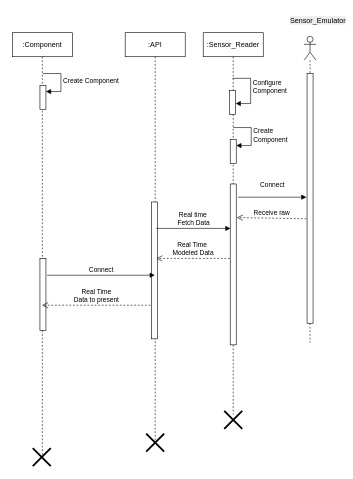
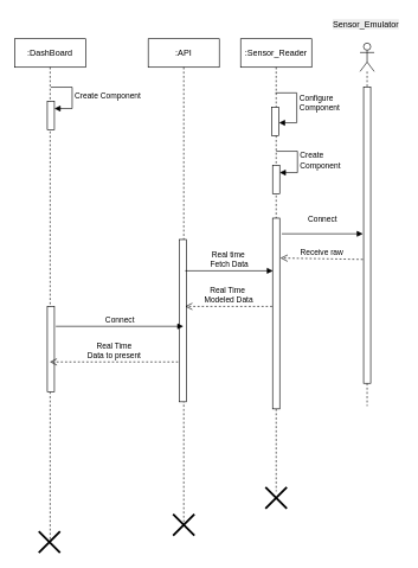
  <mxCell id="0" />
  <mxCell id="1" parent="0" />
  <mxCell id="2" value="" style="shape=umlLifeline;perimeter=lifelinePerimeter;whiteSpace=wrap;html=1;container=1;dropTarget=0;collapsible=0;recursiveResize=0;outlineConnect=0;portConstraint=eastwest;newEdgeStyle={&quot;curved&quot;:0,&quot;rounded&quot;:0};participant=umlActor;" vertex="1" parent="1"><mxGeometry x="506" y="60" width="20" height="510" as="geometry" /></mxCell>
  <mxCell id="3" value="" style="html=1;points=[[0,0,0,0,5],[0,1,0,0,-5],[1,0,0,0,5],[1,1,0,0,-5]];perimeter=orthogonalPerimeter;outlineConnect=0;targetShapes=umlLifeline;portConstraint=eastwest;newEdgeStyle={&quot;curved&quot;:0,&quot;rounded&quot;:0};" vertex="1" parent="2"><mxGeometry x="5" y="62" width="10" height="416" as="geometry" /></mxCell>
- <mxCell id="4" value="&lt;span style=&quot;color: rgb(0, 0, 0); font-family: Helvetica; font-size: 12px; font-style: normal; font-variant-ligatures: normal; font-variant-caps: normal; font-weight: 400; letter-spacing: normal; orphans: 2; text-align: center; text-indent: 0px; text-transform: none; widows: 2; word-spacing: 0px; -webkit-text-stroke-width: 0px; white-space: normal; background-color: rgb(236, 236, 236); text-decoration-thickness: initial; text-decoration-style: initial; text-decoration-color: initial; display: inline !important; float: none;&quot;&gt;Sensor_Emulator&lt;/span&gt;" style="text;whiteSpace=wrap;html=1;" vertex="1" parent="1"><mxGeometry x="481" y="20" width="100" height="30" as="geometry" /></mxCell>
+ <mxCell id="4" value="&lt;span style=&quot;color: rgb(0, 0, 0); font-family: Helvetica; font-size: 12px; font-style: normal; font-variant-ligatures: normal; font-variant-caps: normal; font-weight: 400; letter-spacing: normal; orphans: 2; text-align: center; text-indent: 0px; text-transform: none; widows: 2; word-spacing: 0px; -webkit-text-stroke-width: 0px; white-space: normal; background-color: rgb(236, 236, 236); text-decoration-thickness: initial; text-decoration-style: initial; text-decoration-color: initial; display: inline !important; float: none;&quot;&gt;Sensor_Emulator&lt;/span&gt;" style="text;whiteSpace=wrap;html=1;" vertex="1" parent="1"><mxGeometry x="466" y="20" width="100" height="30" as="geometry" /></mxCell>
  <mxCell id="5" value=":Sensor_Reader" style="shape=umlLifeline;perimeter=lifelinePerimeter;whiteSpace=wrap;html=1;container=1;dropTarget=0;collapsible=0;recursiveResize=0;outlineConnect=0;portConstraint=eastwest;newEdgeStyle={&quot;curved&quot;:0,&quot;rounded&quot;:0};" vertex="1" parent="1"><mxGeometry x="338" y="54" width="100" height="636" as="geometry" /></mxCell>
  <mxCell id="6" value="" style="html=1;points=[[0,0,0,0,5],[0,1,0,0,-5],[1,0,0,0,5],[1,1,0,0,-5]];perimeter=orthogonalPerimeter;outlineConnect=0;targetShapes=umlLifeline;portConstraint=eastwest;newEdgeStyle={&quot;curved&quot;:0,&quot;rounded&quot;:0};" vertex="1" parent="5"><mxGeometry x="45" y="252" width="10" height="268" as="geometry" /></mxCell>
  <mxCell id="7" value="" style="html=1;points=[[0,0,0,0,5],[0,1,0,0,-5],[1,0,0,0,5],[1,1,0,0,-5]];perimeter=orthogonalPerimeter;outlineConnect=0;targetShapes=umlLifeline;portConstraint=eastwest;newEdgeStyle={&quot;curved&quot;:0,&quot;rounded&quot;:0};" vertex="1" parent="5"><mxGeometry x="44" y="96.04" width="10" height="40" as="geometry" /></mxCell>
  <mxCell id="8" value="Configure&lt;div&gt;Component&lt;/div&gt;" style="html=1;align=left;spacingLeft=2;endArrow=block;rounded=0;edgeStyle=orthogonalEdgeStyle;curved=0;rounded=0;" edge="1" target="7" parent="5"><mxGeometry x="-0.093" relative="1" as="geometry"><mxPoint x="49" y="76.04" as="sourcePoint" /><Array as="points"><mxPoint x="79" y="76" /><mxPoint x="79" y="118" /></Array><mxPoint as="offset" /></mxGeometry></mxCell>
  <mxCell id="9" value="" style="html=1;points=[[0,0,0,0,5],[0,1,0,0,-5],[1,0,0,0,5],[1,1,0,0,-5]];perimeter=orthogonalPerimeter;outlineConnect=0;targetShapes=umlLifeline;portConstraint=eastwest;newEdgeStyle={&quot;curved&quot;:0,&quot;rounded&quot;:0};" vertex="1" parent="5"><mxGeometry x="45" y="178" width="10" height="40" as="geometry" /></mxCell>
  <mxCell id="10" value="Create&lt;br&gt;Component" style="html=1;align=left;spacingLeft=2;endArrow=block;rounded=0;edgeStyle=orthogonalEdgeStyle;curved=0;rounded=0;" edge="1" target="9" parent="5"><mxGeometry relative="1" as="geometry"><mxPoint x="50" y="158" as="sourcePoint" /><Array as="points"><mxPoint x="80" y="188" /></Array></mxGeometry></mxCell>
  <mxCell id="11" value=":API" style="shape=umlLifeline;perimeter=lifelinePerimeter;whiteSpace=wrap;html=1;container=1;dropTarget=0;collapsible=0;recursiveResize=0;outlineConnect=0;portConstraint=eastwest;newEdgeStyle={&quot;curved&quot;:0,&quot;rounded&quot;:0};" vertex="1" parent="1"><mxGeometry x="208" y="54" width="100" height="682" as="geometry" /></mxCell>
  <mxCell id="12" value="" style="html=1;points=[[0,0,0,0,5],[0,1,0,0,-5],[1,0,0,0,5],[1,1,0,0,-5]];perimeter=orthogonalPerimeter;outlineConnect=0;targetShapes=umlLifeline;portConstraint=eastwest;newEdgeStyle={&quot;curved&quot;:0,&quot;rounded&quot;:0};" vertex="1" parent="11"><mxGeometry x="44" y="282" width="10" height="228" as="geometry" /></mxCell>
- <mxCell id="13" value=":Component" style="shape=umlLifeline;perimeter=lifelinePerimeter;whiteSpace=wrap;html=1;container=1;dropTarget=0;collapsible=0;recursiveResize=0;outlineConnect=0;portConstraint=eastwest;newEdgeStyle={&quot;curved&quot;:0,&quot;rounded&quot;:0};" vertex="1" parent="1"><mxGeometry x="20" y="54" width="100" height="706" as="geometry" /></mxCell>
+ <mxCell id="13" value=":DashBoard" style="shape=umlLifeline;perimeter=lifelinePerimeter;whiteSpace=wrap;html=1;container=1;dropTarget=0;collapsible=0;recursiveResize=0;outlineConnect=0;portConstraint=eastwest;newEdgeStyle={&quot;curved&quot;:0,&quot;rounded&quot;:0};" vertex="1" parent="1"><mxGeometry x="20" y="54" width="100" height="706" as="geometry" /></mxCell>
  <mxCell id="14" value="" style="html=1;points=[[0,0,0,0,5],[0,1,0,0,-5],[1,0,0,0,5],[1,1,0,0,-5]];perimeter=orthogonalPerimeter;outlineConnect=0;targetShapes=umlLifeline;portConstraint=eastwest;newEdgeStyle={&quot;curved&quot;:0,&quot;rounded&quot;:0};" vertex="1" parent="13"><mxGeometry x="46" y="88.04" width="10" height="40" as="geometry" /></mxCell>
  <mxCell id="15" value="Create Component" style="html=1;align=left;spacingLeft=2;endArrow=block;rounded=0;edgeStyle=orthogonalEdgeStyle;curved=0;rounded=0;" edge="1" target="14" parent="13"><mxGeometry relative="1" as="geometry"><mxPoint x="51" y="68.04" as="sourcePoint" /><Array as="points"><mxPoint x="81" y="98.04" /></Array></mxGeometry></mxCell>
  <mxCell id="16" value="" style="html=1;points=[[0,0,0,0,5],[0,1,0,0,-5],[1,0,0,0,5],[1,1,0,0,-5]];perimeter=orthogonalPerimeter;outlineConnect=0;targetShapes=umlLifeline;portConstraint=eastwest;newEdgeStyle={&quot;curved&quot;:0,&quot;rounded&quot;:0};" vertex="1" parent="13"><mxGeometry x="46" y="376" width="10" height="120" as="geometry" /></mxCell>
  <mxCell id="17" value="Connect" style="html=1;verticalAlign=bottom;endArrow=block;curved=0;rounded=0;" edge="1" parent="1"><mxGeometry y="12" width="80" relative="1" as="geometry"><mxPoint x="396" y="328" as="sourcePoint" /><mxPoint x="510" y="328" as="targetPoint" /><mxPoint as="offset" /></mxGeometry></mxCell>
  <mxCell id="18" value="Receive raw" style="html=1;verticalAlign=bottom;endArrow=open;dashed=1;endSize=8;curved=0;rounded=0;" edge="1" parent="1"><mxGeometry relative="1" as="geometry"><mxPoint x="510" y="364" as="sourcePoint" /><mxPoint x="394" y="362" as="targetPoint" /></mxGeometry></mxCell>
  <mxCell id="19" value="Real time&amp;nbsp;&lt;br&gt;Fetch Data" style="html=1;verticalAlign=bottom;endArrow=block;curved=0;rounded=0;" edge="1" parent="1"><mxGeometry width="80" relative="1" as="geometry"><mxPoint x="260" y="380" as="sourcePoint" /><mxPoint x="383.5" y="380" as="targetPoint" /></mxGeometry></mxCell>
  <mxCell id="20" value="Real Time&amp;nbsp;&lt;br&gt;Modeled Data" style="html=1;verticalAlign=bottom;endArrow=open;dashed=1;endSize=8;curved=0;rounded=0;" edge="1" parent="1"><mxGeometry relative="1" as="geometry"><mxPoint x="382.37" y="430" as="sourcePoint" /><mxPoint x="260" y="430" as="targetPoint" /></mxGeometry></mxCell>
  <mxCell id="21" value="Real Time&lt;br&gt;Data to present" style="html=1;verticalAlign=bottom;endArrow=open;dashed=1;endSize=8;curved=0;rounded=0;" edge="1" parent="1" target="13"><mxGeometry relative="1" as="geometry"><mxPoint x="250" y="508" as="sourcePoint" /><mxPoint x="170" y="508" as="targetPoint" /></mxGeometry></mxCell>
  <mxCell id="22" value="Connect" style="html=1;verticalAlign=bottom;endArrow=block;curved=0;rounded=0;" edge="1" parent="1" target="11"><mxGeometry width="80" relative="1" as="geometry"><mxPoint x="78" y="458" as="sourcePoint" /><mxPoint x="158" y="458" as="targetPoint" /></mxGeometry></mxCell>
  <mxCell id="23" value="" style="shape=umlDestroy;whiteSpace=wrap;html=1;strokeWidth=3;targetShapes=umlLifeline;" vertex="1" parent="1"><mxGeometry x="243" y="722" width="30" height="30" as="geometry" /></mxCell>
  <mxCell id="24" value="" style="shape=umlDestroy;whiteSpace=wrap;html=1;strokeWidth=3;targetShapes=umlLifeline;" vertex="1" parent="1"><mxGeometry x="54" y="746" width="30" height="30" as="geometry" /></mxCell>
  <mxCell id="25" value="" style="shape=umlDestroy;whiteSpace=wrap;html=1;strokeWidth=3;targetShapes=umlLifeline;" vertex="1" parent="1"><mxGeometry x="373" y="684" width="30" height="30" as="geometry" /></mxCell>
